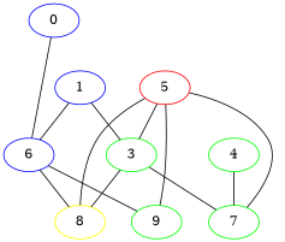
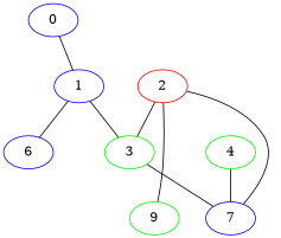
  graph {
    node [color=blue]
    n1 [label=0]
    n2 [label=1]
    n3 [color=green label=3]
    n4 [label=6]
-   n5 [color=green label=7]
-   n6 [color=yellow label=8]
-   n7 [color=red label=5]
+   n5 [label=7]
+   n7 [color=red label=2]
    n8 [color=green label=9]
    n9 [color=green label=4]
-   n1 -- n4
+   n1 -- n2
    n2 -- n3
    n2 -- n4
    n3 -- n5
-   n3 -- n6
-   n4 -- n6
-   n4 -- n8
    n7 -- n3
    n7 -- n5
-   n7 -- n6
    n7 -- n8
    n9 -- n5
  }
